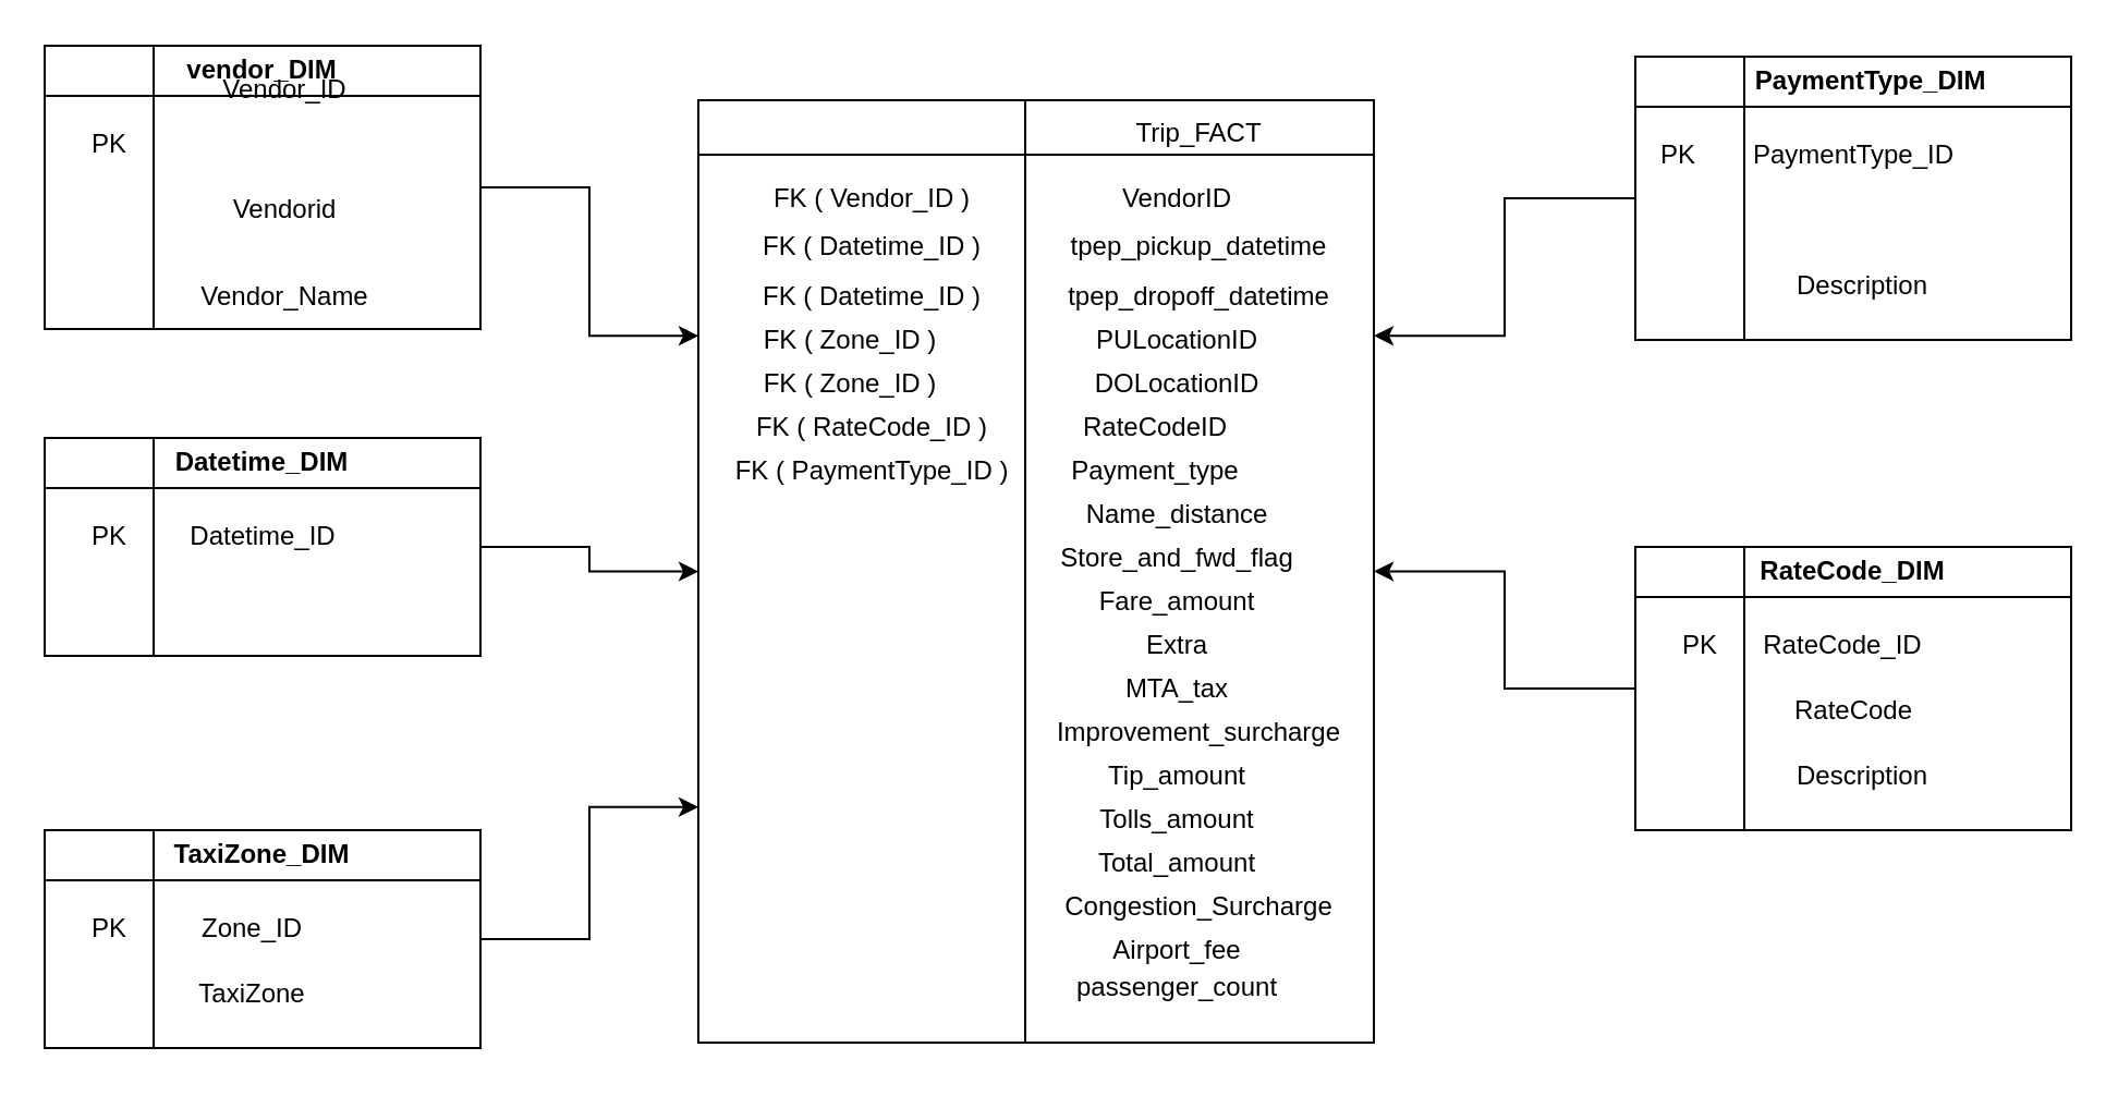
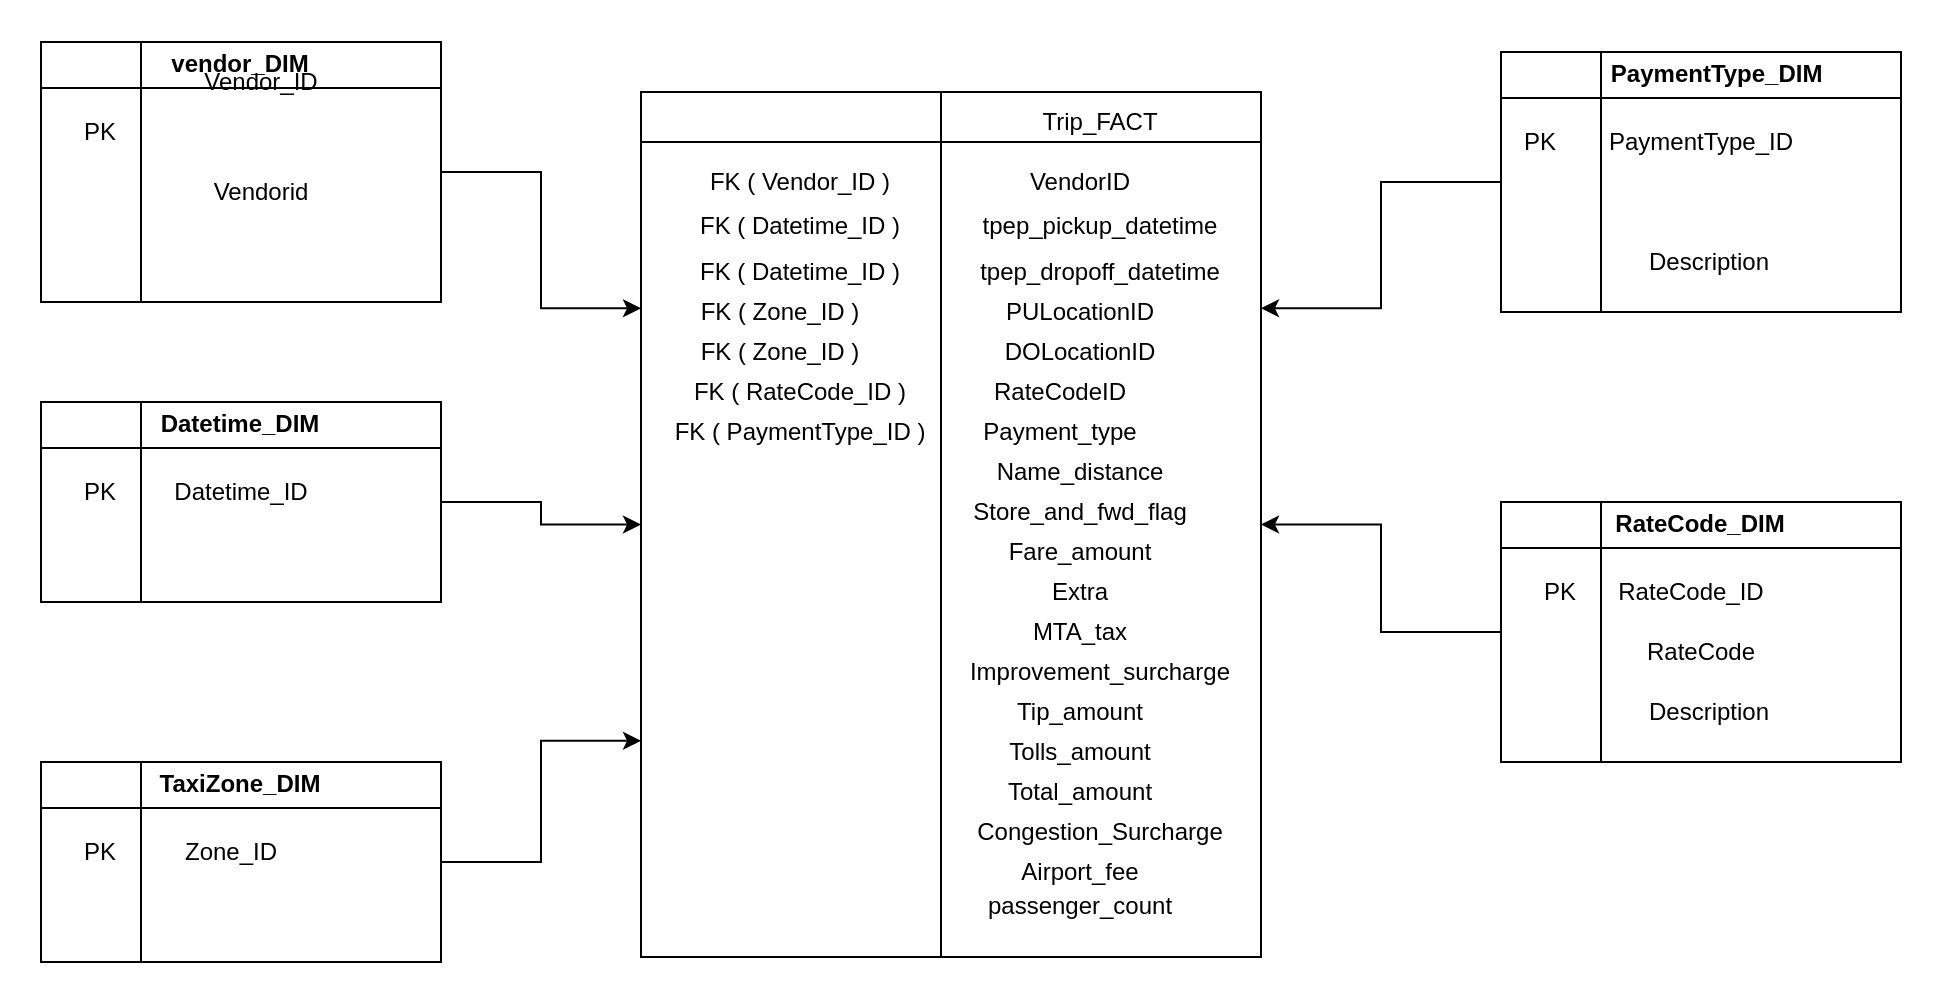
  <mxCell id="0" />
  <mxCell id="1" parent="0" />
  <mxCell id="2" style="edgeStyle=orthogonalEdgeStyle;rounded=0;orthogonalLoop=1;jettySize=auto;html=1;exitX=1;exitY=0.5;exitDx=0;exitDy=0;entryX=0;entryY=0.25;entryDx=0;entryDy=0;" edge="1" parent="1" source="3" target="32"><mxGeometry relative="1" as="geometry" /></mxCell>
  <mxCell id="3" value="vendor_DIM" style="swimlane;whiteSpace=wrap;html=1;" parent="1" vertex="1"><mxGeometry x="20" y="20.5" width="200" height="130" as="geometry" /></mxCell>
  <mxCell id="4" value="Vendorid" style="text;html=1;align=center;verticalAlign=middle;resizable=0;points=[];autosize=1;strokeColor=none;fillColor=none;" parent="3" vertex="1"><mxGeometry x="75" y="60" width="70" height="30" as="geometry" /></mxCell>
- <mxCell id="5" value="Vendor_Name" style="text;html=1;align=center;verticalAlign=middle;resizable=0;points=[];autosize=1;strokeColor=none;fillColor=none;" parent="3" vertex="1"><mxGeometry x="60" y="100" width="100" height="30" as="geometry" /></mxCell>
  <mxCell id="6" value="Vendor_ID" style="text;html=1;align=center;verticalAlign=middle;resizable=0;points=[];autosize=1;strokeColor=none;fillColor=none;" vertex="1" parent="3"><mxGeometry x="70" y="5" width="80" height="30" as="geometry" /></mxCell>
  <mxCell id="7" value="PK" style="text;html=1;strokeColor=none;fillColor=none;align=center;verticalAlign=middle;whiteSpace=wrap;rounded=0;" vertex="1" parent="3"><mxGeometry y="30" width="60" height="30" as="geometry" /></mxCell>
  <mxCell id="8" style="edgeStyle=orthogonalEdgeStyle;rounded=0;orthogonalLoop=1;jettySize=auto;html=1;exitX=1;exitY=0.5;exitDx=0;exitDy=0;entryX=0;entryY=0.5;entryDx=0;entryDy=0;" edge="1" parent="1" source="9" target="32"><mxGeometry relative="1" as="geometry" /></mxCell>
  <mxCell id="9" value="Datetime_DIM" style="swimlane;whiteSpace=wrap;html=1;" parent="1" vertex="1"><mxGeometry x="20" y="200.5" width="200" height="100" as="geometry" /></mxCell>
  <mxCell id="10" value="Datetime_ID" style="text;html=1;align=center;verticalAlign=middle;resizable=0;points=[];autosize=1;strokeColor=none;fillColor=none;" parent="9" vertex="1"><mxGeometry x="55" y="30" width="90" height="30" as="geometry" /></mxCell>
  <mxCell id="11" value="PK" style="text;html=1;strokeColor=none;fillColor=none;align=center;verticalAlign=middle;whiteSpace=wrap;rounded=0;" vertex="1" parent="9"><mxGeometry y="30" width="60" height="30" as="geometry" /></mxCell>
  <mxCell id="12" style="edgeStyle=orthogonalEdgeStyle;rounded=0;orthogonalLoop=1;jettySize=auto;html=1;exitX=1;exitY=0.5;exitDx=0;exitDy=0;entryX=0;entryY=0.75;entryDx=0;entryDy=0;" edge="1" parent="1" source="13" target="32"><mxGeometry relative="1" as="geometry" /></mxCell>
  <mxCell id="13" value="TaxiZone_DIM" style="swimlane;whiteSpace=wrap;html=1;" parent="1" vertex="1"><mxGeometry x="20" y="380.5" width="200" height="100" as="geometry" /></mxCell>
  <mxCell id="14" value="Zone_ID" style="text;html=1;align=center;verticalAlign=middle;resizable=0;points=[];autosize=1;strokeColor=none;fillColor=none;" parent="13" vertex="1"><mxGeometry x="60" y="30" width="70" height="30" as="geometry" /></mxCell>
- <mxCell id="15" value="TaxiZone" style="text;html=1;align=center;verticalAlign=middle;resizable=0;points=[];autosize=1;strokeColor=none;fillColor=none;" parent="13" vertex="1"><mxGeometry x="60" y="60" width="70" height="30" as="geometry" /></mxCell>
  <mxCell id="16" value="PK" style="text;html=1;strokeColor=none;fillColor=none;align=center;verticalAlign=middle;whiteSpace=wrap;rounded=0;" vertex="1" parent="13"><mxGeometry y="30" width="60" height="30" as="geometry" /></mxCell>
  <mxCell id="17" value="" style="endArrow=none;html=1;rounded=0;entryX=0.25;entryY=0;entryDx=0;entryDy=0;exitX=0.25;exitY=1;exitDx=0;exitDy=0;" edge="1" parent="1" source="3" target="3"><mxGeometry width="50" height="50" relative="1" as="geometry"><mxPoint x="340" y="198" as="sourcePoint" /><mxPoint x="390" y="148" as="targetPoint" /></mxGeometry></mxCell>
  <mxCell id="18" value="" style="endArrow=none;html=1;rounded=0;entryX=0.25;entryY=0;entryDx=0;entryDy=0;exitX=0.25;exitY=1;exitDx=0;exitDy=0;" edge="1" parent="1" source="9" target="9"><mxGeometry width="50" height="50" relative="1" as="geometry"><mxPoint x="340" y="198" as="sourcePoint" /><mxPoint x="390" y="148" as="targetPoint" /></mxGeometry></mxCell>
  <mxCell id="19" value="" style="endArrow=none;html=1;rounded=0;exitX=0.25;exitY=1;exitDx=0;exitDy=0;entryX=0.25;entryY=0;entryDx=0;entryDy=0;" edge="1" parent="1" source="13" target="13"><mxGeometry width="50" height="50" relative="1" as="geometry"><mxPoint x="340" y="248" as="sourcePoint" /><mxPoint x="390" y="198" as="targetPoint" /></mxGeometry></mxCell>
  <mxCell id="20" style="edgeStyle=orthogonalEdgeStyle;rounded=0;orthogonalLoop=1;jettySize=auto;html=1;exitX=0;exitY=0.5;exitDx=0;exitDy=0;entryX=1;entryY=0.5;entryDx=0;entryDy=0;" edge="1" parent="1" source="21" target="32"><mxGeometry relative="1" as="geometry" /></mxCell>
  <mxCell id="21" value="RateCode_DIM" style="swimlane;whiteSpace=wrap;html=1;" vertex="1" parent="1"><mxGeometry x="750" y="250.5" width="200" height="130" as="geometry" /></mxCell>
  <mxCell id="22" value="RateCode_ID" style="text;html=1;align=center;verticalAlign=middle;resizable=0;points=[];autosize=1;strokeColor=none;fillColor=none;" vertex="1" parent="21"><mxGeometry x="45" y="30" width="100" height="30" as="geometry" /></mxCell>
  <mxCell id="23" value="PK" style="text;html=1;strokeColor=none;fillColor=none;align=center;verticalAlign=middle;whiteSpace=wrap;rounded=0;" vertex="1" parent="21"><mxGeometry y="30" width="60" height="30" as="geometry" /></mxCell>
  <mxCell id="24" value="RateCode" style="text;html=1;align=center;verticalAlign=middle;resizable=0;points=[];autosize=1;strokeColor=none;fillColor=none;" vertex="1" parent="21"><mxGeometry x="60" y="60" width="80" height="30" as="geometry" /></mxCell>
  <mxCell id="25" value="Description" style="text;html=1;align=center;verticalAlign=middle;resizable=0;points=[];autosize=1;strokeColor=none;fillColor=none;" vertex="1" parent="21"><mxGeometry x="64" y="90" width="80" height="30" as="geometry" /></mxCell>
  <mxCell id="26" value="" style="endArrow=none;html=1;rounded=0;exitX=0.25;exitY=0;exitDx=0;exitDy=0;entryX=0.25;entryY=1;entryDx=0;entryDy=0;" edge="1" parent="1" source="21" target="21"><mxGeometry width="50" height="50" relative="1" as="geometry"><mxPoint x="340" y="248" as="sourcePoint" /><mxPoint x="390" y="198" as="targetPoint" /></mxGeometry></mxCell>
  <mxCell id="27" style="edgeStyle=orthogonalEdgeStyle;rounded=0;orthogonalLoop=1;jettySize=auto;html=1;exitX=0;exitY=0.5;exitDx=0;exitDy=0;entryX=1;entryY=0.25;entryDx=0;entryDy=0;" edge="1" parent="1" source="28" target="32"><mxGeometry relative="1" as="geometry" /></mxCell>
  <mxCell id="28" value="&amp;nbsp; &amp;nbsp; &amp;nbsp;PaymentType_DIM" style="swimlane;whiteSpace=wrap;html=1;" vertex="1" parent="1"><mxGeometry x="750" y="25.5" width="200" height="130" as="geometry" /></mxCell>
  <mxCell id="29" value="PaymentType_ID" style="text;html=1;align=center;verticalAlign=middle;resizable=0;points=[];autosize=1;strokeColor=none;fillColor=none;" vertex="1" parent="28"><mxGeometry x="40" y="30" width="120" height="30" as="geometry" /></mxCell>
  <mxCell id="30" value="PK" style="text;html=1;strokeColor=none;fillColor=none;align=center;verticalAlign=middle;whiteSpace=wrap;rounded=0;" vertex="1" parent="28"><mxGeometry x="-10" y="30" width="60" height="30" as="geometry" /></mxCell>
  <mxCell id="31" value="Description" style="text;html=1;align=center;verticalAlign=middle;resizable=0;points=[];autosize=1;strokeColor=none;fillColor=none;" vertex="1" parent="28"><mxGeometry x="64" y="90" width="80" height="30" as="geometry" /></mxCell>
  <mxCell id="32" value="" style="shape=internalStorage;whiteSpace=wrap;html=1;backgroundOutline=1;dx=150;dy=25;" vertex="1" parent="1"><mxGeometry x="320" y="45.5" width="310" height="432.5" as="geometry" /></mxCell>
  <mxCell id="33" value="Trip_FACT" style="text;html=1;strokeColor=none;fillColor=none;align=center;verticalAlign=middle;whiteSpace=wrap;rounded=0;" vertex="1" parent="1"><mxGeometry x="520" y="45.5" width="60" height="30" as="geometry" /></mxCell>
  <mxCell id="34" value="FK ( Vendor_ID )" style="text;html=1;strokeColor=none;fillColor=none;align=center;verticalAlign=middle;whiteSpace=wrap;rounded=0;" vertex="1" parent="1"><mxGeometry x="330" y="75.5" width="140" height="30" as="geometry" /></mxCell>
  <mxCell id="35" value="VendorID" style="text;html=1;strokeColor=none;fillColor=none;align=center;verticalAlign=middle;whiteSpace=wrap;rounded=0;" vertex="1" parent="1"><mxGeometry x="510" y="75.5" width="60" height="30" as="geometry" /></mxCell>
  <mxCell id="36" value="FK ( Datetime_ID )" style="text;html=1;strokeColor=none;fillColor=none;align=center;verticalAlign=middle;whiteSpace=wrap;rounded=0;" vertex="1" parent="1"><mxGeometry x="330" y="98" width="140" height="30" as="geometry" /></mxCell>
  <mxCell id="37" value="FK ( Datetime_ID )" style="text;html=1;strokeColor=none;fillColor=none;align=center;verticalAlign=middle;whiteSpace=wrap;rounded=0;" vertex="1" parent="1"><mxGeometry x="330" y="120.5" width="140" height="30" as="geometry" /></mxCell>
  <mxCell id="38" value="tpep_pickup_datetime" style="text;html=1;strokeColor=none;fillColor=none;align=center;verticalAlign=middle;whiteSpace=wrap;rounded=0;" vertex="1" parent="1"><mxGeometry x="490" y="98" width="120" height="30" as="geometry" /></mxCell>
  <mxCell id="39" value="tpep_dropoff_datetime" style="text;html=1;strokeColor=none;fillColor=none;align=center;verticalAlign=middle;whiteSpace=wrap;rounded=0;" vertex="1" parent="1"><mxGeometry x="490" y="120.5" width="120" height="30" as="geometry" /></mxCell>
  <mxCell id="40" value="FK ( Zone_ID )" style="text;html=1;strokeColor=none;fillColor=none;align=center;verticalAlign=middle;whiteSpace=wrap;rounded=0;" vertex="1" parent="1"><mxGeometry x="320" y="140.5" width="140" height="30" as="geometry" /></mxCell>
  <mxCell id="41" value="FK ( Zone_ID )" style="text;html=1;strokeColor=none;fillColor=none;align=center;verticalAlign=middle;whiteSpace=wrap;rounded=0;" vertex="1" parent="1"><mxGeometry x="320" y="160.5" width="140" height="30" as="geometry" /></mxCell>
  <mxCell id="42" value="PULocationID" style="text;html=1;strokeColor=none;fillColor=none;align=center;verticalAlign=middle;whiteSpace=wrap;rounded=0;" vertex="1" parent="1"><mxGeometry x="510" y="140.5" width="60" height="30" as="geometry" /></mxCell>
  <mxCell id="43" value="DOLocationID" style="text;html=1;strokeColor=none;fillColor=none;align=center;verticalAlign=middle;whiteSpace=wrap;rounded=0;" vertex="1" parent="1"><mxGeometry x="510" y="160.5" width="60" height="30" as="geometry" /></mxCell>
  <mxCell id="44" value="FK ( RateCode_ID )" style="text;html=1;strokeColor=none;fillColor=none;align=center;verticalAlign=middle;whiteSpace=wrap;rounded=0;" vertex="1" parent="1"><mxGeometry x="330" y="180.5" width="140" height="30" as="geometry" /></mxCell>
  <mxCell id="45" value="RateCodeID" style="text;html=1;strokeColor=none;fillColor=none;align=center;verticalAlign=middle;whiteSpace=wrap;rounded=0;" vertex="1" parent="1"><mxGeometry x="500" y="180.5" width="60" height="30" as="geometry" /></mxCell>
  <mxCell id="46" value="FK ( PaymentType_ID )" style="text;html=1;strokeColor=none;fillColor=none;align=center;verticalAlign=middle;whiteSpace=wrap;rounded=0;" vertex="1" parent="1"><mxGeometry x="330" y="200.5" width="140" height="30" as="geometry" /></mxCell>
  <mxCell id="47" value="Payment_type" style="text;html=1;strokeColor=none;fillColor=none;align=center;verticalAlign=middle;whiteSpace=wrap;rounded=0;" vertex="1" parent="1"><mxGeometry x="500" y="200.5" width="60" height="30" as="geometry" /></mxCell>
  <mxCell id="48" value="Name_distance" style="text;html=1;strokeColor=none;fillColor=none;align=center;verticalAlign=middle;whiteSpace=wrap;rounded=0;" vertex="1" parent="1"><mxGeometry x="510" y="220.5" width="60" height="30" as="geometry" /></mxCell>
  <mxCell id="49" value="Store_and_fwd_flag" style="text;html=1;strokeColor=none;fillColor=none;align=center;verticalAlign=middle;whiteSpace=wrap;rounded=0;" vertex="1" parent="1"><mxGeometry x="510" y="240.5" width="60" height="30" as="geometry" /></mxCell>
  <mxCell id="50" value="Fare_amount" style="text;html=1;strokeColor=none;fillColor=none;align=center;verticalAlign=middle;whiteSpace=wrap;rounded=0;" vertex="1" parent="1"><mxGeometry x="510" y="260.5" width="60" height="30" as="geometry" /></mxCell>
  <mxCell id="51" value="Extra" style="text;html=1;strokeColor=none;fillColor=none;align=center;verticalAlign=middle;whiteSpace=wrap;rounded=0;" vertex="1" parent="1"><mxGeometry x="510" y="280.5" width="60" height="30" as="geometry" /></mxCell>
  <mxCell id="52" value="MTA_tax" style="text;html=1;strokeColor=none;fillColor=none;align=center;verticalAlign=middle;whiteSpace=wrap;rounded=0;" vertex="1" parent="1"><mxGeometry x="510" y="300.5" width="60" height="30" as="geometry" /></mxCell>
  <mxCell id="53" value="Improvement_surcharge" style="text;html=1;strokeColor=none;fillColor=none;align=center;verticalAlign=middle;whiteSpace=wrap;rounded=0;" vertex="1" parent="1"><mxGeometry x="520" y="320.5" width="60" height="30" as="geometry" /></mxCell>
  <mxCell id="54" value="Tip_amount" style="text;html=1;strokeColor=none;fillColor=none;align=center;verticalAlign=middle;whiteSpace=wrap;rounded=0;" vertex="1" parent="1"><mxGeometry x="510" y="340.5" width="60" height="30" as="geometry" /></mxCell>
  <mxCell id="55" value="Tolls_amount" style="text;html=1;strokeColor=none;fillColor=none;align=center;verticalAlign=middle;whiteSpace=wrap;rounded=0;" vertex="1" parent="1"><mxGeometry x="510" y="360.5" width="60" height="30" as="geometry" /></mxCell>
  <mxCell id="56" value="Total_amount" style="text;html=1;strokeColor=none;fillColor=none;align=center;verticalAlign=middle;whiteSpace=wrap;rounded=0;" vertex="1" parent="1"><mxGeometry x="510" y="380.5" width="60" height="30" as="geometry" /></mxCell>
  <mxCell id="57" value="Congestion_Surcharge" style="text;html=1;strokeColor=none;fillColor=none;align=center;verticalAlign=middle;whiteSpace=wrap;rounded=0;" vertex="1" parent="1"><mxGeometry x="520" y="400.5" width="60" height="30" as="geometry" /></mxCell>
  <mxCell id="58" value="Airport_fee" style="text;html=1;strokeColor=none;fillColor=none;align=center;verticalAlign=middle;whiteSpace=wrap;rounded=0;" vertex="1" parent="1"><mxGeometry x="510" y="420.5" width="60" height="30" as="geometry" /></mxCell>
  <mxCell id="59" value="" style="endArrow=none;html=1;rounded=0;entryX=0.25;entryY=0;entryDx=0;entryDy=0;exitX=0.25;exitY=1;exitDx=0;exitDy=0;" edge="1" parent="1" source="28" target="28"><mxGeometry width="50" height="50" relative="1" as="geometry"><mxPoint x="430" y="338" as="sourcePoint" /><mxPoint x="480" y="288" as="targetPoint" /><Array as="points" /></mxGeometry></mxCell>
  <mxCell id="60" value="passenger_count" style="text;html=1;strokeColor=none;fillColor=none;align=center;verticalAlign=middle;whiteSpace=wrap;rounded=0;" vertex="1" parent="1"><mxGeometry x="510" y="438" width="60" height="30" as="geometry" /></mxCell>
